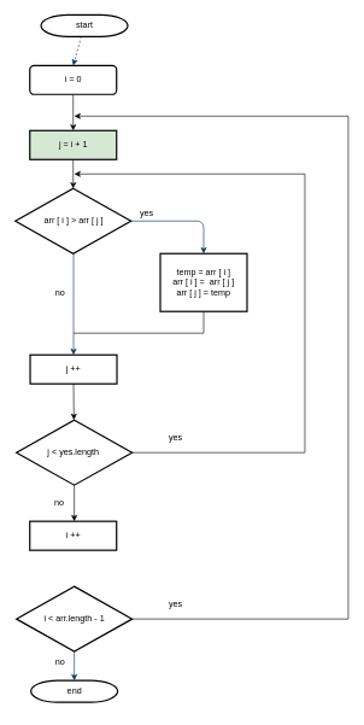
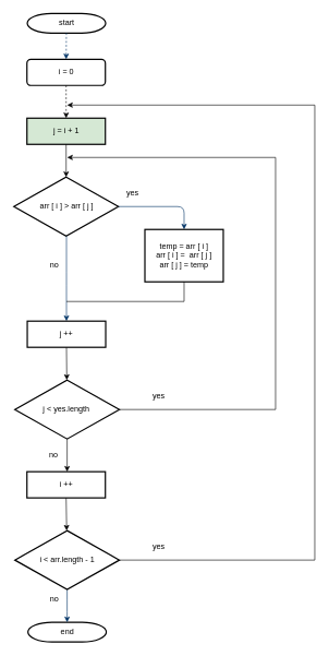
  <mxCell id="0" />
  <mxCell id="1" parent="0" />
- <mxCell id="2" value="start" style="shape=mxgraph.flowchart.terminator;strokeWidth=2;gradientColor=none;gradientDirection=north;fontStyle=0;html=1;" parent="1" vertex="1"><mxGeometry x="56" y="20" width="120" height="30" as="geometry" /></mxCell>
- <mxCell id="3" value="arr [ i ] &amp;gt; arr [ j ]" style="shape=mxgraph.flowchart.decision;strokeWidth=2;gradientColor=none;gradientDirection=north;fontStyle=0;html=1;" parent="1" vertex="1"><mxGeometry x="20.5" y="260" width="160" height="90" as="geometry" /></mxCell>
+ <mxCell id="2" value="start" style="shape=mxgraph.flowchart.terminator;strokeWidth=2;gradientColor=none;gradientDirection=north;fontStyle=0;html=1;" parent="1" vertex="1"><mxGeometry x="41" y="20" width="120" height="30" as="geometry" /></mxCell>
+ <mxCell id="3" value="arr [ i ] &amp;gt; arr [ j ]" style="shape=mxgraph.flowchart.decision;strokeWidth=2;gradientColor=none;gradientDirection=north;fontStyle=0;html=1;" parent="1" vertex="1"><mxGeometry x="20.5" y="270" width="160" height="90" as="geometry" /></mxCell>
  <mxCell id="4" style="fontStyle=1;strokeColor=#003366;strokeWidth=1;html=1;entryX=0.5;entryY=0;entryDx=0;entryDy=0;dashed=1;" parent="1" source="2" target="11" edge="1"><mxGeometry relative="1" as="geometry"><mxPoint x="101" y="110" as="targetPoint" /></mxGeometry></mxCell>
  <mxCell id="5" value="" style="edgeStyle=elbowEdgeStyle;elbow=horizontal;entryX=0.5;entryY=0;exitX=1;exitY=0.5;exitPerimeter=0;fontStyle=1;strokeColor=#003366;strokeWidth=1;html=1;entryDx=0;entryDy=0;" parent="1" source="3" target="13" edge="1"><mxGeometry x="381" y="28.5" width="100" height="100" as="geometry"><mxPoint x="531" y="427" as="sourcePoint" /><mxPoint x="326" y="353.71" as="targetPoint" /><Array as="points"><mxPoint x="281" y="320" /></Array></mxGeometry></mxCell>
  <mxCell id="6" value="yes" style="text;fontStyle=0;html=1;strokeColor=none;gradientColor=none;fillColor=none;strokeWidth=2;" parent="1" vertex="1"><mxGeometry x="191" y="280" width="40" height="26" as="geometry" /></mxCell>
  <mxCell id="7" value="" style="edgeStyle=elbowEdgeStyle;elbow=horizontal;fontColor=#001933;fontStyle=1;strokeColor=#003366;strokeWidth=1;html=1;" parent="1" source="3" edge="1"><mxGeometry width="100" height="100" as="geometry"><mxPoint y="80" as="sourcePoint" x="-219" /><mxPoint x="101" y="490" as="targetPoint" /></mxGeometry></mxCell>
  <mxCell id="8" value="no" style="text;fontStyle=0;html=1;strokeColor=none;gradientColor=none;fillColor=none;strokeWidth=2;align=center;" parent="1" vertex="1"><mxGeometry x="62" y="390" width="40" height="26" as="geometry" /></mxCell>
- <mxCell id="9" value="end" style="shape=mxgraph.flowchart.terminator;strokeWidth=2;gradientColor=none;gradientDirection=north;fontStyle=0;html=1;" parent="1" vertex="1"><mxGeometry x="42" y="940" width="120" height="30" as="geometry" /></mxCell>
+ <mxCell id="9" value="end" style="shape=mxgraph.flowchart.terminator;strokeWidth=2;gradientColor=none;gradientDirection=north;fontStyle=0;html=1;" parent="1" vertex="1"><mxGeometry x="42" y="950" width="120" height="30" as="geometry" /></mxCell>
  <mxCell id="10" value="" style="edgeStyle=elbowEdgeStyle;elbow=vertical;exitX=0.5;exitY=1;exitPerimeter=0;entryX=0.5;entryY=0;entryPerimeter=0;fontStyle=1;strokeColor=#003366;strokeWidth=1;html=1;exitDx=0;exitDy=0;" parent="1" source="24" target="9" edge="1"><mxGeometry width="100" height="100" as="geometry"><mxPoint x="101" y="1790" as="sourcePoint" /><mxPoint x="-119" as="targetPoint" y="-20" /></mxGeometry></mxCell>
  <mxCell id="11" value="i = 0" style="whiteSpace=wrap;html=1;strokeWidth=2;rounded=1;" vertex="1" parent="1"><mxGeometry x="40.5" y="90" width="120" height="40" as="geometry" /></mxCell>
  <mxCell id="12" value="j = i + 1" style="rounded=0;whiteSpace=wrap;html=1;strokeWidth=2;fillColor=#d5e8d4;" vertex="1" parent="1"><mxGeometry x="40.5" y="180" width="120" height="40" as="geometry" /></mxCell>
  <mxCell id="13" value="temp = arr [ i ]&lt;br&gt;arr [ i ] =&amp;nbsp; arr [ j ]&lt;br&gt;arr [ j ] = temp" style="rounded=0;whiteSpace=wrap;html=1;strokeWidth=2;" vertex="1" parent="1"><mxGeometry x="221" y="350" width="120" height="80" as="geometry" /></mxCell>
  <mxCell id="14" value="" style="endArrow=none;html=1;entryX=0.5;entryY=1;entryDx=0;entryDy=0;" edge="1" parent="1" target="13"><mxGeometry width="50" height="50" relative="1" as="geometry"><mxPoint x="281" y="460" as="sourcePoint" /><mxPoint x="331" y="430" as="targetPoint" /></mxGeometry></mxCell>
  <mxCell id="15" value="" style="endArrow=none;html=1;" edge="1" parent="1"><mxGeometry width="50" height="50" relative="1" as="geometry"><mxPoint x="101" y="460" as="sourcePoint" /><mxPoint x="281" y="460" as="targetPoint" /></mxGeometry></mxCell>
  <mxCell id="16" value="j ++" style="rounded=0;whiteSpace=wrap;html=1;strokeWidth=2;" vertex="1" parent="1"><mxGeometry x="41" y="490" width="120" height="40" as="geometry" /></mxCell>
  <mxCell id="17" value="" style="endArrow=classic;html=1;exitX=0.5;exitY=1;exitDx=0;exitDy=0;entryX=0.5;entryY=0;entryDx=0;entryDy=0;entryPerimeter=0;" edge="1" parent="1" source="16"><mxGeometry width="50" height="50" relative="1" as="geometry"><mxPoint x="281" y="490" as="sourcePoint" /><mxPoint x="101.5" y="580" as="targetPoint" /></mxGeometry></mxCell>
  <mxCell id="18" style="edgeStyle=orthogonalEdgeStyle;rounded=0;orthogonalLoop=1;jettySize=auto;html=1;exitX=1;exitY=0.5;exitDx=0;exitDy=0;exitPerimeter=0;" edge="1" parent="1" source="19"><mxGeometry relative="1" as="geometry"><mxPoint x="102" y="240" as="targetPoint" /><Array as="points"><mxPoint x="421" y="625" /><mxPoint x="421" y="240" /></Array></mxGeometry></mxCell>
  <mxCell id="19" value="j &amp;lt; yes.length&amp;nbsp;" style="shape=mxgraph.flowchart.decision;strokeWidth=2;gradientColor=none;gradientDirection=north;fontStyle=0;html=1;" vertex="1" parent="1"><mxGeometry x="22" y="580" width="160" height="90" as="geometry" /></mxCell>
  <mxCell id="20" value="yes" style="text;fontStyle=0;html=1;strokeColor=none;gradientColor=none;fillColor=none;strokeWidth=2;" vertex="1" parent="1"><mxGeometry x="231" y="590" width="40" height="26" as="geometry" /></mxCell>
  <mxCell id="21" value="" style="endArrow=classic;html=1;exitX=0.5;exitY=1;exitDx=0;exitDy=0;exitPerimeter=0;" edge="1" parent="1" source="19"><mxGeometry width="50" height="50" relative="1" as="geometry"><mxPoint x="281" y="630" as="sourcePoint" /><mxPoint x="102" y="720" as="targetPoint" /></mxGeometry></mxCell>
  <mxCell id="22" value="no" style="text;fontStyle=0;html=1;strokeColor=none;gradientColor=none;fillColor=none;strokeWidth=2;align=center;" vertex="1" parent="1"><mxGeometry x="61" y="680" width="40" height="26" as="geometry" /></mxCell>
  <mxCell id="23" value="i ++" style="rounded=0;whiteSpace=wrap;html=1;strokeWidth=2;" vertex="1" parent="1"><mxGeometry x="40.5" y="720" width="120" height="40" as="geometry" /></mxCell>
  <mxCell id="24" value="i &amp;lt; arr.length - 1" style="shape=mxgraph.flowchart.decision;strokeWidth=2;gradientColor=none;gradientDirection=north;fontStyle=0;html=1;" vertex="1" parent="1"><mxGeometry x="22" y="810" width="160" height="90" as="geometry" /></mxCell>
  <mxCell id="25" style="edgeStyle=orthogonalEdgeStyle;rounded=0;orthogonalLoop=1;jettySize=auto;html=1;exitX=1;exitY=0.5;exitDx=0;exitDy=0;exitPerimeter=0;" edge="1" source="24" parent="1"><mxGeometry relative="1" as="geometry"><mxPoint x="102" y="160" as="targetPoint" /><Array as="points"><mxPoint x="481" y="855" /><mxPoint x="481" y="160" /></Array></mxGeometry></mxCell>
- <mxCell id="26" value="" style="endArrow=classic;html=1;exitX=0.5;exitY=1;exitDx=0;exitDy=0;entryX=0.5;entryY=0;entryDx=0;entryDy=0;" edge="1" parent="1" source="11" target="12"><mxGeometry width="50" height="50" relative="1" as="geometry"><mxPoint x="101" y="180" as="sourcePoint" /><mxPoint x="151" y="130" as="targetPoint" /></mxGeometry></mxCell>
+ <mxCell id="26" value="" style="endArrow=classic;html=1;exitX=0.5;exitY=1;exitDx=0;exitDy=0;entryX=0.5;entryY=0;entryDx=0;entryDy=0;dashed=1;" edge="1" parent="1" source="11" target="12"><mxGeometry width="50" height="50" relative="1" as="geometry"><mxPoint x="101" y="180" as="sourcePoint" /><mxPoint x="151" y="130" as="targetPoint" /></mxGeometry></mxCell>
  <mxCell id="27" value="" style="endArrow=classic;html=1;exitX=0.5;exitY=1;exitDx=0;exitDy=0;" edge="1" parent="1" source="12" target="3"><mxGeometry width="50" height="50" relative="1" as="geometry"><mxPoint x="281" y="230" as="sourcePoint" /><mxPoint x="331" y="180" as="targetPoint" /></mxGeometry></mxCell>
+ <mxCell id="28" value="" style="endArrow=classic;html=1;exitX=0.5;exitY=1;exitDx=0;exitDy=0;" edge="1" parent="1" source="23" target="24"><mxGeometry width="50" height="50" relative="1" as="geometry"><mxPoint x="101" y="770" as="sourcePoint" /><mxPoint x="331" y="750" as="targetPoint" /></mxGeometry></mxCell>
  <mxCell id="29" value="yes" style="text;fontStyle=0;html=1;strokeColor=none;gradientColor=none;fillColor=none;strokeWidth=2;" vertex="1" parent="1"><mxGeometry x="231" y="820" width="40" height="26" as="geometry" /></mxCell>
  <mxCell id="30" value="no" style="text;fontStyle=0;html=1;strokeColor=none;gradientColor=none;fillColor=none;strokeWidth=2;align=center;" vertex="1" parent="1"><mxGeometry x="62" y="900" width="40" height="26" as="geometry" /></mxCell>
